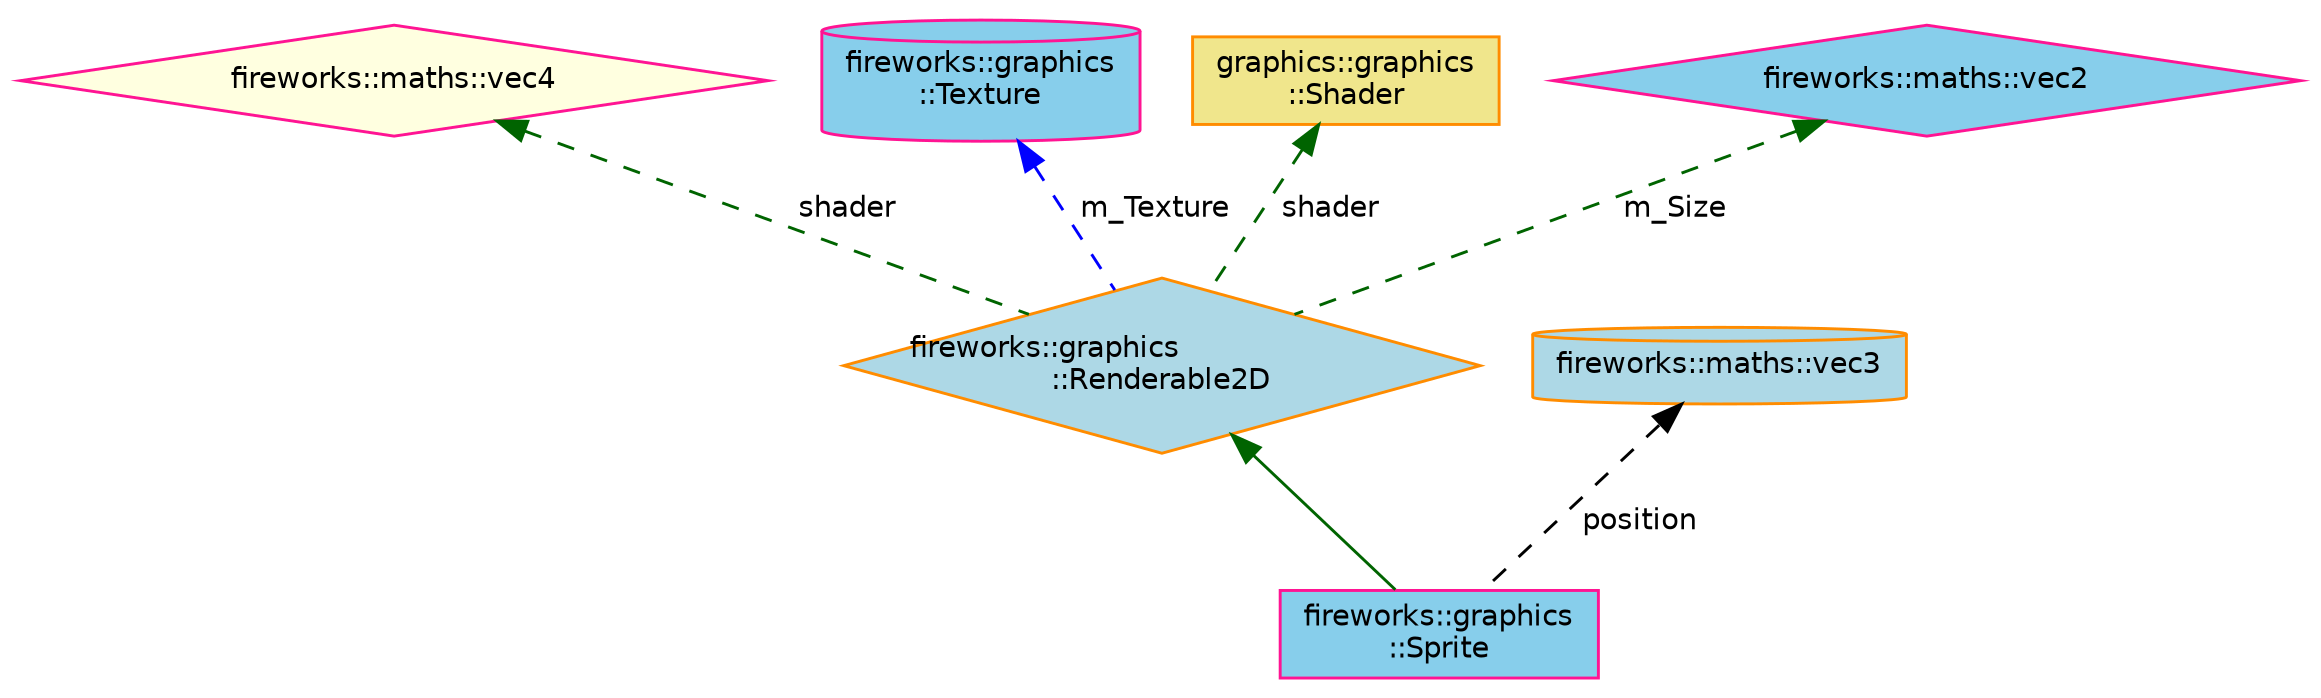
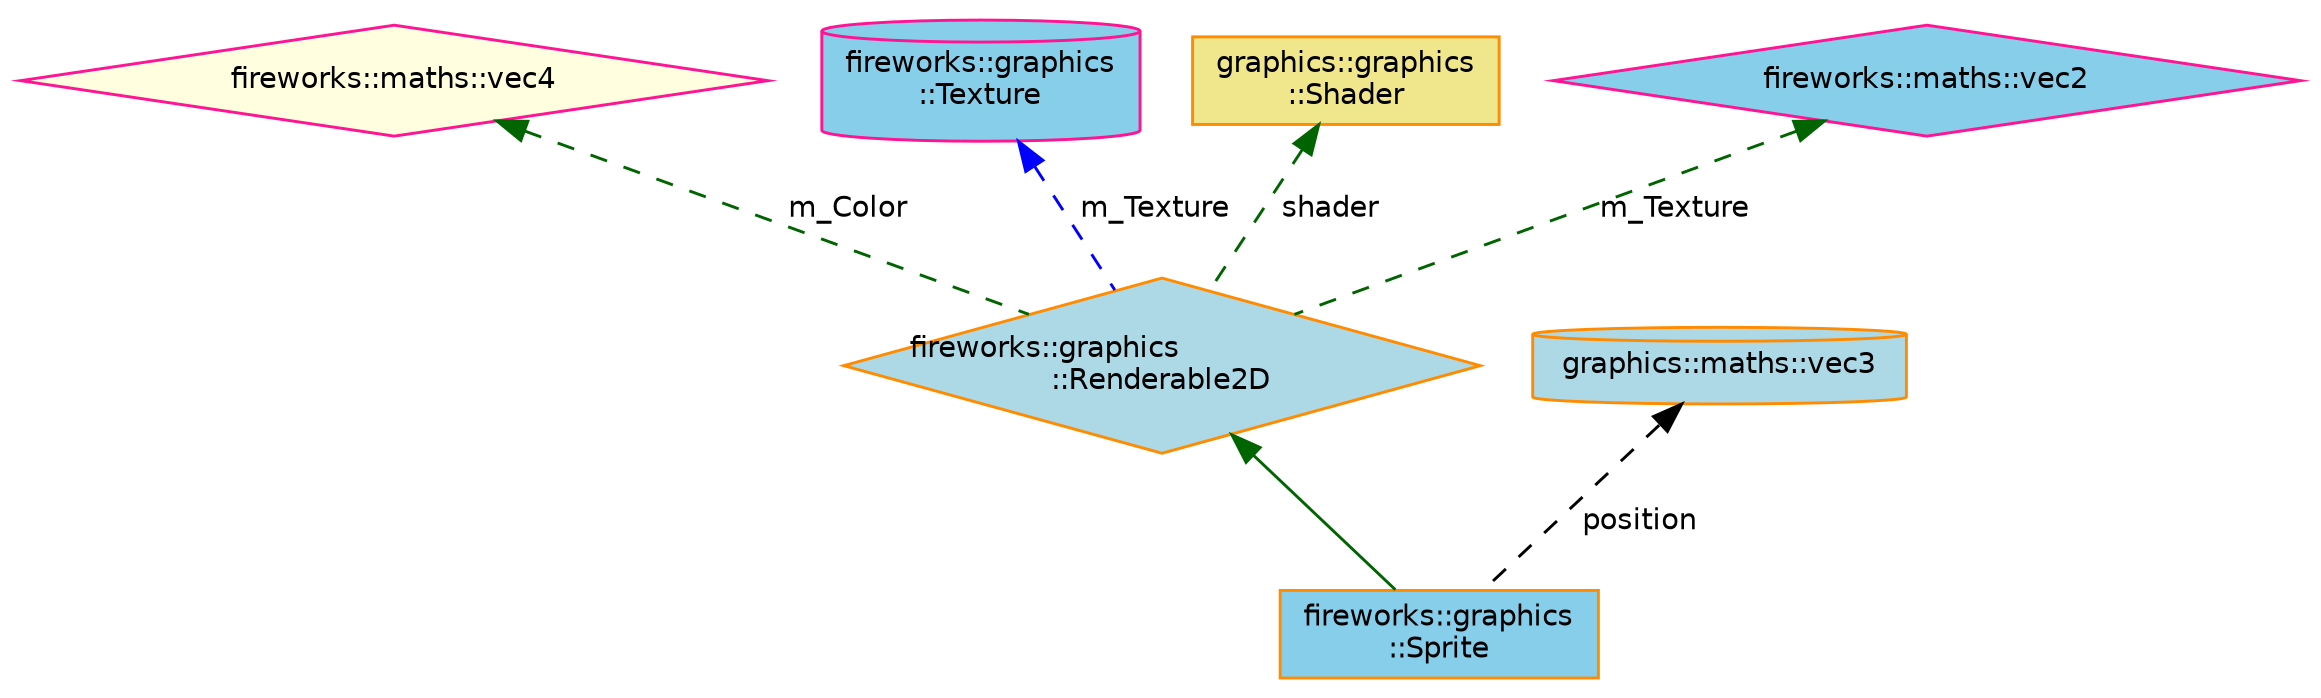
  digraph {
    rankdir=TB
    node [color=darkorange fillcolor=skyblue fontname=Helvetica fontsize=10 shape=diamond style=filled]
    edge [color=darkgreen dir=back fontname=Helvetica fontsize=10 labelfontname=Helvetica labelfontsize=10 style=dashed]
-   n1 [color=deeppink fontcolor=black height=0.2 label="fireworks::graphics\l::Sprite" shape=box width=0.4]
+   n1 [fontcolor=black height=0.2 label="fireworks::graphics\l::Sprite" shape=box width=0.4]
    n2 [fillcolor=lightblue height=0.2 label="fireworks::graphics\l::Renderable2D" width=0.4]
-   n3 [fillcolor=lightblue height=0.2 label="fireworks::maths::vec3" shape=cylinder width=0.4]
+   n3 [fillcolor=lightblue height=0.2 label="graphics::maths::vec3" shape=cylinder width=0.4]
    n4 [color=deeppink fillcolor=lightyellow height=0.2 label="fireworks::maths::vec4" width=0.4]
    n5 [color=deeppink height=0.2 label="fireworks::graphics\l::Texture" shape=cylinder width=0.4]
    n6 [fillcolor=khaki height=0.2 label="graphics::graphics\l::Shader" shape=box width=0.4]
    n7 [color=deeppink height=0.2 label="fireworks::maths::vec2" width=0.4]
    n2 -> n1 [style=solid]
    n3 -> n1 [color=black label=" position"]
-   n4 -> n2 [label=" shader"]
+   n4 -> n2 [label=" m_Color"]
    n5 -> n2 [color=blue label=" m_Texture"]
    n6 -> n2 [label=" shader"]
-   n7 -> n2 [label=" m_Size"]
+   n7 -> n2 [label=" m_Texture"]
  }
